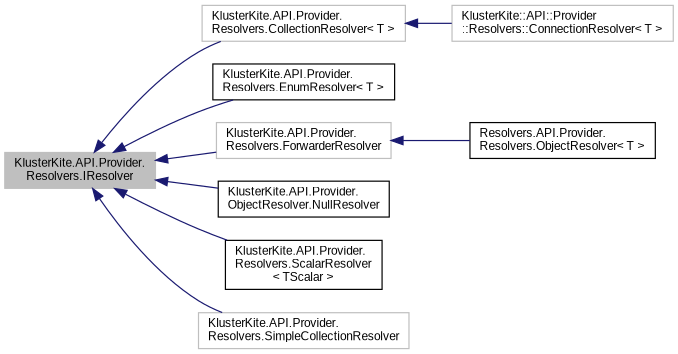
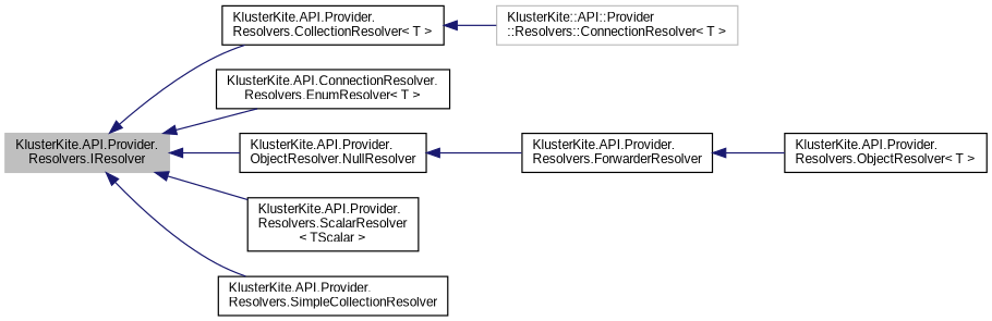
  digraph {
    fontname="Liberation Sans"
    rankdir=LR
    node [color=black fillcolor=white fontname="Liberation Sans" fontsize=10 shape=record style=filled]
    edge [color=midnightblue dir=back fontname="Liberation Sans" fontsize=10 labelfontname=Helvetica labelfontsize=10 style=solid]
    n1 [color=grey75 fillcolor=grey75 fontcolor=black height=0.2 label="KlusterKite.API.Provider.\lResolvers.IResolver" width=0.4]
-   n2 [color=grey75 height=0.2 label="KlusterKite.API.Provider.\lResolvers.CollectionResolver\< T \>" width=0.4]
-   n3 [height=0.2 label="KlusterKite.API.Provider.\lResolvers.EnumResolver\< T \>" width=0.4]
-   n4 [color=grey75 height=0.2 label="KlusterKite.API.Provider.\lResolvers.ForwarderResolver" width=0.4]
+   n2 [height=0.2 label="KlusterKite.API.Provider.\lResolvers.CollectionResolver\< T \>" width=0.4]
+   n3 [height=0.2 label="KlusterKite.API.ConnectionResolver.\lResolvers.EnumResolver\< T \>" width=0.4]
+   n4 [height=0.2 label="KlusterKite.API.Provider.\lResolvers.ForwarderResolver" width=0.4]
    n5 [height=0.2 label="KlusterKite.API.Provider.\lObjectResolver.NullResolver" width=0.4]
    n6 [height=0.2 label="KlusterKite.API.Provider.\lResolvers.ScalarResolver\l\< TScalar \>" width=0.4]
-   n7 [color=grey75 height=0.2 label="KlusterKite.API.Provider.\lResolvers.SimpleCollectionResolver" width=0.4]
+   n7 [height=0.2 label="KlusterKite.API.Provider.\lResolvers.SimpleCollectionResolver" width=0.4]
    n8 [color=grey75 height=0.2 label="KlusterKite::API::Provider\l::Resolvers::ConnectionResolver\< T \>" width=0.4]
-   n9 [height=0.2 label="Resolvers.API.Provider.\lResolvers.ObjectResolver\< T \>" width=0.4]
+   n9 [height=0.2 label="KlusterKite.API.Provider.\lResolvers.ObjectResolver\< T \>" width=0.4]
    n1 -> n2
    n1 -> n3
-   n1 -> n4
+   n5 -> n4
    n1 -> n5
    n1 -> n6
    n1 -> n7
    n2 -> n8
    n4 -> n9
  }
